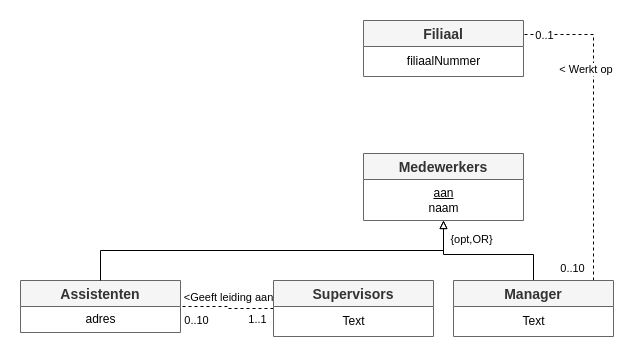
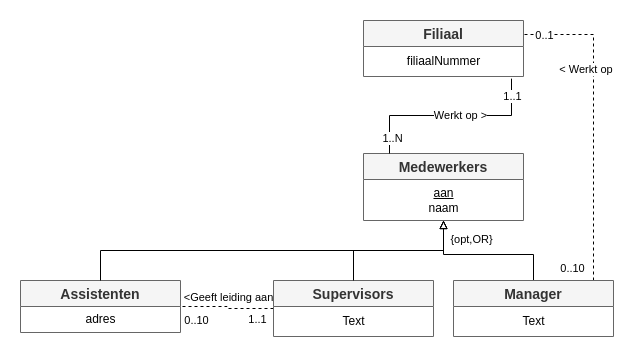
  <mxCell id="0" />
  <mxCell id="1" parent="0" />
  <mxCell id="2" value="Filiaal" style="swimlane;fontStyle=1;childLayout=stackLayout;horizontal=1;startSize=26;horizontalStack=0;resizeParent=1;resizeParentMax=0;resizeLast=0;collapsible=1;marginBottom=0;align=center;fontSize=14;strokeColor=#666666;fillColor=#f5f5f5;fontColor=#333333;" vertex="1" parent="1"><mxGeometry x="363" y="20" width="160" height="56" as="geometry" /></mxCell>
  <mxCell id="3" value="filiaalNummer" style="text;html=1;align=center;verticalAlign=middle;resizable=0;points=[];autosize=1;strokeColor=none;fillColor=none;" vertex="1" parent="2"><mxGeometry y="26" width="160" height="30" as="geometry" /></mxCell>
  <mxCell id="4" value="Medewerkers" style="swimlane;fontStyle=1;childLayout=stackLayout;horizontal=1;startSize=26;horizontalStack=0;resizeParent=1;resizeParentMax=0;resizeLast=0;collapsible=1;marginBottom=0;align=center;fontSize=14;strokeColor=#666666;fillColor=#f5f5f5;fontColor=#333333;" vertex="1" parent="1"><mxGeometry x="363" y="153" width="160" height="67" as="geometry" /></mxCell>
  <mxCell id="5" value="&lt;u&gt;aan&lt;/u&gt;&lt;br&gt;naam&lt;br&gt;" style="text;html=1;align=center;verticalAlign=middle;resizable=0;points=[];autosize=1;strokeColor=none;fillColor=none;" vertex="1" parent="4"><mxGeometry y="26" width="160" height="41" as="geometry" /></mxCell>
  <mxCell id="6" style="edgeStyle=orthogonalEdgeStyle;rounded=0;orthogonalLoop=1;jettySize=auto;html=1;exitX=0;exitY=0.5;exitDx=0;exitDy=0;endArrow=none;endFill=0;dashed=1;" edge="1" parent="1" source="10" target="25"><mxGeometry relative="1" as="geometry" /></mxCell>
  <mxCell id="7" value="&amp;lt;Geeft leiding aan" style="edgeLabel;html=1;align=center;verticalAlign=middle;resizable=0;points=[];" vertex="1" connectable="0" parent="6"><mxGeometry x="0.261" relative="1" as="geometry"><mxPoint x="12" y="-10" as="offset" /></mxGeometry></mxCell>
  <mxCell id="8" value="1..1" style="edgeLabel;html=1;align=center;verticalAlign=middle;resizable=0;points=[];" vertex="1" connectable="0" parent="6"><mxGeometry x="-0.65" y="1" relative="1" as="geometry"><mxPoint y="9" as="offset" /></mxGeometry></mxCell>
  <mxCell id="9" value="0..10" style="edgeLabel;html=1;align=center;verticalAlign=middle;resizable=0;points=[];" vertex="1" connectable="0" parent="6"><mxGeometry x="0.691" y="4" relative="1" as="geometry"><mxPoint y="9" as="offset" /></mxGeometry></mxCell>
  <mxCell id="10" value="Supervisors" style="swimlane;fontStyle=1;childLayout=stackLayout;horizontal=1;startSize=26;horizontalStack=0;resizeParent=1;resizeParentMax=0;resizeLast=0;collapsible=1;marginBottom=0;align=center;fontSize=14;strokeColor=#666666;fillColor=#f5f5f5;fontColor=#333333;" vertex="1" parent="1"><mxGeometry x="273" y="280" width="160" height="56" as="geometry" /></mxCell>
  <mxCell id="11" value="Text" style="text;html=1;align=center;verticalAlign=middle;resizable=0;points=[];autosize=1;strokeColor=none;fillColor=none;" vertex="1" parent="10"><mxGeometry y="26" width="160" height="30" as="geometry" /></mxCell>
  <mxCell id="12" style="edgeStyle=orthogonalEdgeStyle;rounded=0;orthogonalLoop=1;jettySize=auto;html=1;exitX=0.5;exitY=0;exitDx=0;exitDy=0;endArrow=block;endFill=0;" edge="1" parent="1" source="18" target="5"><mxGeometry relative="1" as="geometry"><mxPoint x="443" y="250" as="targetPoint" /><Array as="points"><mxPoint x="533" y="254" /><mxPoint x="443" y="254" /></Array></mxGeometry></mxCell>
  <mxCell id="13" value="{opt,OR}" style="edgeLabel;html=1;align=center;verticalAlign=middle;resizable=0;points=[];" vertex="1" connectable="0" parent="12"><mxGeometry x="0.422" y="2" relative="1" as="geometry"><mxPoint x="18" y="-18" as="offset" /></mxGeometry></mxCell>
  <mxCell id="14" style="edgeStyle=orthogonalEdgeStyle;rounded=0;orthogonalLoop=1;jettySize=auto;html=1;entryX=1;entryY=0.25;entryDx=0;entryDy=0;endArrow=none;endFill=0;dashed=1;" edge="1" parent="1" source="18" target="2"><mxGeometry relative="1" as="geometry"><Array as="points"><mxPoint x="593" y="34" /></Array></mxGeometry></mxCell>
  <mxCell id="15" value="&amp;lt; Werkt op&amp;nbsp;" style="edgeLabel;html=1;align=center;verticalAlign=middle;resizable=0;points=[];" vertex="1" connectable="0" parent="14"><mxGeometry x="0.593" y="-2" relative="1" as="geometry"><mxPoint x="-1" y="36" as="offset" /></mxGeometry></mxCell>
  <mxCell id="16" value="0..1" style="edgeLabel;html=1;align=center;verticalAlign=middle;resizable=0;points=[];" vertex="1" connectable="0" parent="14"><mxGeometry x="0.876" relative="1" as="geometry"><mxPoint as="offset" /></mxGeometry></mxCell>
  <mxCell id="17" value="0..10" style="edgeLabel;html=1;align=center;verticalAlign=middle;resizable=0;points=[];" vertex="1" connectable="0" parent="14"><mxGeometry x="-0.871" y="-2" relative="1" as="geometry"><mxPoint x="-24" y="7" as="offset" /></mxGeometry></mxCell>
  <mxCell id="18" value="Manager" style="swimlane;fontStyle=1;childLayout=stackLayout;horizontal=1;startSize=26;horizontalStack=0;resizeParent=1;resizeParentMax=0;resizeLast=0;collapsible=1;marginBottom=0;align=center;fontSize=14;strokeColor=#666666;fillColor=#f5f5f5;fontColor=#333333;" vertex="1" parent="1"><mxGeometry x="453" y="280" width="160" height="56" as="geometry" /></mxCell>
  <mxCell id="19" value="Text" style="text;html=1;align=center;verticalAlign=middle;resizable=0;points=[];autosize=1;strokeColor=none;fillColor=none;" vertex="1" parent="18"><mxGeometry y="26" width="160" height="30" as="geometry" /></mxCell>
+ <mxCell id="20" style="edgeStyle=orthogonalEdgeStyle;rounded=0;orthogonalLoop=1;jettySize=auto;html=1;exitX=0.5;exitY=0;exitDx=0;exitDy=0;endArrow=block;endFill=0;" edge="1" parent="1" source="10" target="5"><mxGeometry relative="1" as="geometry" /></mxCell>
+ <mxCell id="21" style="edgeStyle=orthogonalEdgeStyle;rounded=0;orthogonalLoop=1;jettySize=auto;html=1;entryX=0.925;entryY=1.071;entryDx=0;entryDy=0;entryPerimeter=0;endArrow=none;endFill=0;" edge="1" parent="1" source="4" target="3"><mxGeometry relative="1" as="geometry"><mxPoint x="389" y="154" as="sourcePoint" /><Array as="points"><mxPoint x="389" y="115" /><mxPoint x="511" y="115" /></Array></mxGeometry></mxCell>
+ <mxCell id="22" value="Werkt op &amp;gt;" style="edgeLabel;html=1;align=center;verticalAlign=middle;resizable=0;points=[];" vertex="1" connectable="0" parent="21"><mxGeometry x="0.097" y="1" relative="1" as="geometry"><mxPoint as="offset" /></mxGeometry></mxCell>
+ <mxCell id="23" value="1..N" style="edgeLabel;html=1;align=center;verticalAlign=middle;resizable=0;points=[];" vertex="1" connectable="0" parent="21"><mxGeometry x="-0.836" y="-2" relative="1" as="geometry"><mxPoint as="offset" /></mxGeometry></mxCell>
+ <mxCell id="24" value="1..1" style="edgeLabel;html=1;align=center;verticalAlign=middle;resizable=0;points=[];" vertex="1" connectable="0" parent="21"><mxGeometry x="0.833" relative="1" as="geometry"><mxPoint as="offset" /></mxGeometry></mxCell>
  <mxCell id="25" value="Assistenten" style="swimlane;fontStyle=1;childLayout=stackLayout;horizontal=1;startSize=26;horizontalStack=0;resizeParent=1;resizeParentMax=0;resizeLast=0;collapsible=1;marginBottom=0;align=center;fontSize=14;strokeColor=#666666;fillColor=#f5f5f5;fontColor=#333333;" vertex="1" parent="1"><mxGeometry x="20" y="280" width="160" height="52" as="geometry" /></mxCell>
  <mxCell id="26" value="adres" style="text;html=1;align=center;verticalAlign=middle;resizable=0;points=[];autosize=1;strokeColor=none;fillColor=none;" vertex="1" parent="25"><mxGeometry y="26" width="160" height="26" as="geometry" /></mxCell>
  <mxCell id="27" style="edgeStyle=orthogonalEdgeStyle;rounded=0;orthogonalLoop=1;jettySize=auto;html=1;exitX=0.5;exitY=0;exitDx=0;exitDy=0;endArrow=block;endFill=0;" edge="1" parent="1" source="25" target="5"><mxGeometry relative="1" as="geometry" /></mxCell>
